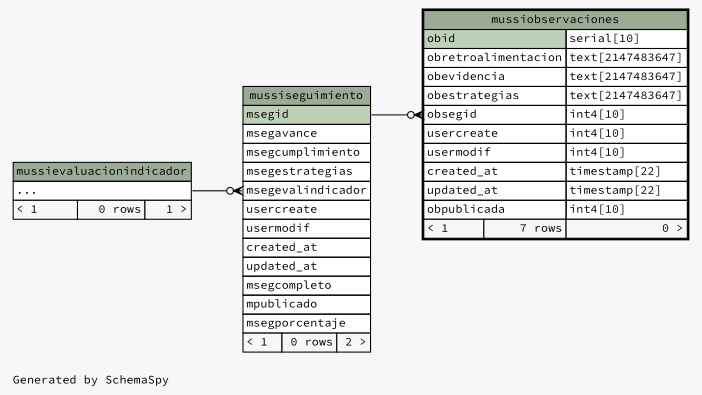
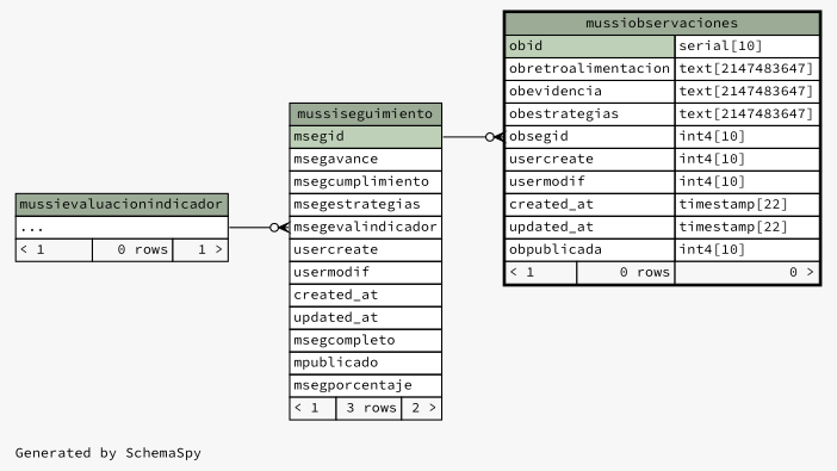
  digraph {
    bgcolor="#f7f7f7"
    fontname="Source Code Pro"
    fontsize=11
    label="\nGenerated by SchemaSpy"
    labeljust=l
    nodesep=0.18
    rankdir=RL
    ranksep=0.46
    node [fontname="Source Code Pro" fontsize=11 shape=plaintext]
    edge [arrowhead=none arrowsize=0.8 arrowtail=crowodot dir=back fontname="Source Code Pro"]
-   n1 [label=<     <TABLE BORDER="2" CELLBORDER="1" CELLSPACING="0" BGCOLOR="#ffffff">       <TR><TD COLSPAN="3" BGCOLOR="#9bab96" ALIGN="CENTER">mussiobservaciones</TD></TR>       <TR><TD PORT="obid" COLSPAN="2" BGCOLOR="#bed1b8" ALIGN="LEFT">obid</TD><TD PORT="obid.type" ALIGN="LEFT">serial[10]</TD></TR>       <TR><TD PORT="obretroalimentacion" COLSPAN="2" ALIGN="LEFT">obretroalimentacion</TD><TD PORT="obretroalimentacion.type" ALIGN="LEFT">text[2147483647]</TD></TR>       <TR><TD PORT="obevidencia" COLSPAN="2" ALIGN="LEFT">obevidencia</TD><TD PORT="obevidencia.type" ALIGN="LEFT">text[2147483647]</TD></TR>       <TR><TD PORT="obestrategias" COLSPAN="2" ALIGN="LEFT">obestrategias</TD><TD PORT="obestrategias.type" ALIGN="LEFT">text[2147483647]</TD></TR>       <TR><TD PORT="obsegid" COLSPAN="2" ALIGN="LEFT">obsegid</TD><TD PORT="obsegid.type" ALIGN="LEFT">int4[10]</TD></TR>       <TR><TD PORT="usercreate" COLSPAN="2" ALIGN="LEFT">usercreate</TD><TD PORT="usercreate.type" ALIGN="LEFT">int4[10]</TD></TR>       <TR><TD PORT="usermodif" COLSPAN="2" ALIGN="LEFT">usermodif</TD><TD PORT="usermodif.type" ALIGN="LEFT">int4[10]</TD></TR>       <TR><TD PORT="created_at" COLSPAN="2" ALIGN="LEFT">created_at</TD><TD PORT="created_at.type" ALIGN="LEFT">timestamp[22]</TD></TR>       <TR><TD PORT="updated_at" COLSPAN="2" ALIGN="LEFT">updated_at</TD><TD PORT="updated_at.type" ALIGN="LEFT">timestamp[22]</TD></TR>       <TR><TD PORT="obpublicada" COLSPAN="2" ALIGN="LEFT">obpublicada</TD><TD PORT="obpublicada.type" ALIGN="LEFT">int4[10]</TD></TR>       <TR><TD ALIGN="LEFT" BGCOLOR="#f7f7f7">&lt; 1</TD><TD ALIGN="RIGHT" BGCOLOR="#f7f7f7">7 rows</TD><TD ALIGN="RIGHT" BGCOLOR="#f7f7f7">0 &gt;</TD></TR>     </TABLE>>]
-   n2 [label=<     <TABLE BORDER="0" CELLBORDER="1" CELLSPACING="0" BGCOLOR="#ffffff">       <TR><TD COLSPAN="3" BGCOLOR="#9bab96" ALIGN="CENTER">mussiseguimiento</TD></TR>       <TR><TD PORT="msegid" COLSPAN="3" BGCOLOR="#bed1b8" ALIGN="LEFT">msegid</TD></TR>       <TR><TD PORT="msegavance" COLSPAN="3" ALIGN="LEFT">msegavance</TD></TR>       <TR><TD PORT="msegcumplimiento" COLSPAN="3" ALIGN="LEFT">msegcumplimiento</TD></TR>       <TR><TD PORT="msegestrategias" COLSPAN="3" ALIGN="LEFT">msegestrategias</TD></TR>       <TR><TD PORT="msegevalindicador" COLSPAN="3" ALIGN="LEFT">msegevalindicador</TD></TR>       <TR><TD PORT="usercreate" COLSPAN="3" ALIGN="LEFT">usercreate</TD></TR>       <TR><TD PORT="usermodif" COLSPAN="3" ALIGN="LEFT">usermodif</TD></TR>       <TR><TD PORT="created_at" COLSPAN="3" ALIGN="LEFT">created_at</TD></TR>       <TR><TD PORT="updated_at" COLSPAN="3" ALIGN="LEFT">updated_at</TD></TR>       <TR><TD PORT="msegcompleto" COLSPAN="3" ALIGN="LEFT">msegcompleto</TD></TR>       <TR><TD PORT="mpublicado" COLSPAN="3" ALIGN="LEFT">mpublicado</TD></TR>       <TR><TD PORT="msegporcentaje" COLSPAN="3" ALIGN="LEFT">msegporcentaje</TD></TR>       <TR><TD ALIGN="LEFT" BGCOLOR="#f7f7f7">&lt; 1</TD><TD ALIGN="RIGHT" BGCOLOR="#f7f7f7">0 rows</TD><TD ALIGN="RIGHT" BGCOLOR="#f7f7f7">2 &gt;</TD></TR>     </TABLE>>]
+   n1 [label=<     <TABLE BORDER="2" CELLBORDER="1" CELLSPACING="0" BGCOLOR="#ffffff">       <TR><TD COLSPAN="3" BGCOLOR="#9bab96" ALIGN="CENTER">mussiobservaciones</TD></TR>       <TR><TD PORT="obid" COLSPAN="2" BGCOLOR="#bed1b8" ALIGN="LEFT">obid</TD><TD PORT="obid.type" ALIGN="LEFT">serial[10]</TD></TR>       <TR><TD PORT="obretroalimentacion" COLSPAN="2" ALIGN="LEFT">obretroalimentacion</TD><TD PORT="obretroalimentacion.type" ALIGN="LEFT">text[2147483647]</TD></TR>       <TR><TD PORT="obevidencia" COLSPAN="2" ALIGN="LEFT">obevidencia</TD><TD PORT="obevidencia.type" ALIGN="LEFT">text[2147483647]</TD></TR>       <TR><TD PORT="obestrategias" COLSPAN="2" ALIGN="LEFT">obestrategias</TD><TD PORT="obestrategias.type" ALIGN="LEFT">text[2147483647]</TD></TR>       <TR><TD PORT="obsegid" COLSPAN="2" ALIGN="LEFT">obsegid</TD><TD PORT="obsegid.type" ALIGN="LEFT">int4[10]</TD></TR>       <TR><TD PORT="usercreate" COLSPAN="2" ALIGN="LEFT">usercreate</TD><TD PORT="usercreate.type" ALIGN="LEFT">int4[10]</TD></TR>       <TR><TD PORT="usermodif" COLSPAN="2" ALIGN="LEFT">usermodif</TD><TD PORT="usermodif.type" ALIGN="LEFT">int4[10]</TD></TR>       <TR><TD PORT="created_at" COLSPAN="2" ALIGN="LEFT">created_at</TD><TD PORT="created_at.type" ALIGN="LEFT">timestamp[22]</TD></TR>       <TR><TD PORT="updated_at" COLSPAN="2" ALIGN="LEFT">updated_at</TD><TD PORT="updated_at.type" ALIGN="LEFT">timestamp[22]</TD></TR>       <TR><TD PORT="obpublicada" COLSPAN="2" ALIGN="LEFT">obpublicada</TD><TD PORT="obpublicada.type" ALIGN="LEFT">int4[10]</TD></TR>       <TR><TD ALIGN="LEFT" BGCOLOR="#f7f7f7">&lt; 1</TD><TD ALIGN="RIGHT" BGCOLOR="#f7f7f7">0 rows</TD><TD ALIGN="RIGHT" BGCOLOR="#f7f7f7">0 &gt;</TD></TR>     </TABLE>>]
+   n2 [label=<     <TABLE BORDER="0" CELLBORDER="1" CELLSPACING="0" BGCOLOR="#ffffff">       <TR><TD COLSPAN="3" BGCOLOR="#9bab96" ALIGN="CENTER">mussiseguimiento</TD></TR>       <TR><TD PORT="msegid" COLSPAN="3" BGCOLOR="#bed1b8" ALIGN="LEFT">msegid</TD></TR>       <TR><TD PORT="msegavance" COLSPAN="3" ALIGN="LEFT">msegavance</TD></TR>       <TR><TD PORT="msegcumplimiento" COLSPAN="3" ALIGN="LEFT">msegcumplimiento</TD></TR>       <TR><TD PORT="msegestrategias" COLSPAN="3" ALIGN="LEFT">msegestrategias</TD></TR>       <TR><TD PORT="msegevalindicador" COLSPAN="3" ALIGN="LEFT">msegevalindicador</TD></TR>       <TR><TD PORT="usercreate" COLSPAN="3" ALIGN="LEFT">usercreate</TD></TR>       <TR><TD PORT="usermodif" COLSPAN="3" ALIGN="LEFT">usermodif</TD></TR>       <TR><TD PORT="created_at" COLSPAN="3" ALIGN="LEFT">created_at</TD></TR>       <TR><TD PORT="updated_at" COLSPAN="3" ALIGN="LEFT">updated_at</TD></TR>       <TR><TD PORT="msegcompleto" COLSPAN="3" ALIGN="LEFT">msegcompleto</TD></TR>       <TR><TD PORT="mpublicado" COLSPAN="3" ALIGN="LEFT">mpublicado</TD></TR>       <TR><TD PORT="msegporcentaje" COLSPAN="3" ALIGN="LEFT">msegporcentaje</TD></TR>       <TR><TD ALIGN="LEFT" BGCOLOR="#f7f7f7">&lt; 1</TD><TD ALIGN="RIGHT" BGCOLOR="#f7f7f7">3 rows</TD><TD ALIGN="RIGHT" BGCOLOR="#f7f7f7">2 &gt;</TD></TR>     </TABLE>>]
    n3 [label=<     <TABLE BORDER="0" CELLBORDER="1" CELLSPACING="0" BGCOLOR="#ffffff">       <TR><TD COLSPAN="3" BGCOLOR="#9bab96" ALIGN="CENTER">mussievaluacionindicador</TD></TR>       <TR><TD PORT="elipses" COLSPAN="3" ALIGN="LEFT">...</TD></TR>       <TR><TD ALIGN="LEFT" BGCOLOR="#f7f7f7">&lt; 1</TD><TD ALIGN="RIGHT" BGCOLOR="#f7f7f7">0 rows</TD><TD ALIGN="RIGHT" BGCOLOR="#f7f7f7">1 &gt;</TD></TR>     </TABLE>>]
    n1 -> n2 [headport="msegid:e" tailport="obsegid:w"]
    n2 -> n3 [headport="elipses:e" tailport="msegevalindicador:w"]
  }
